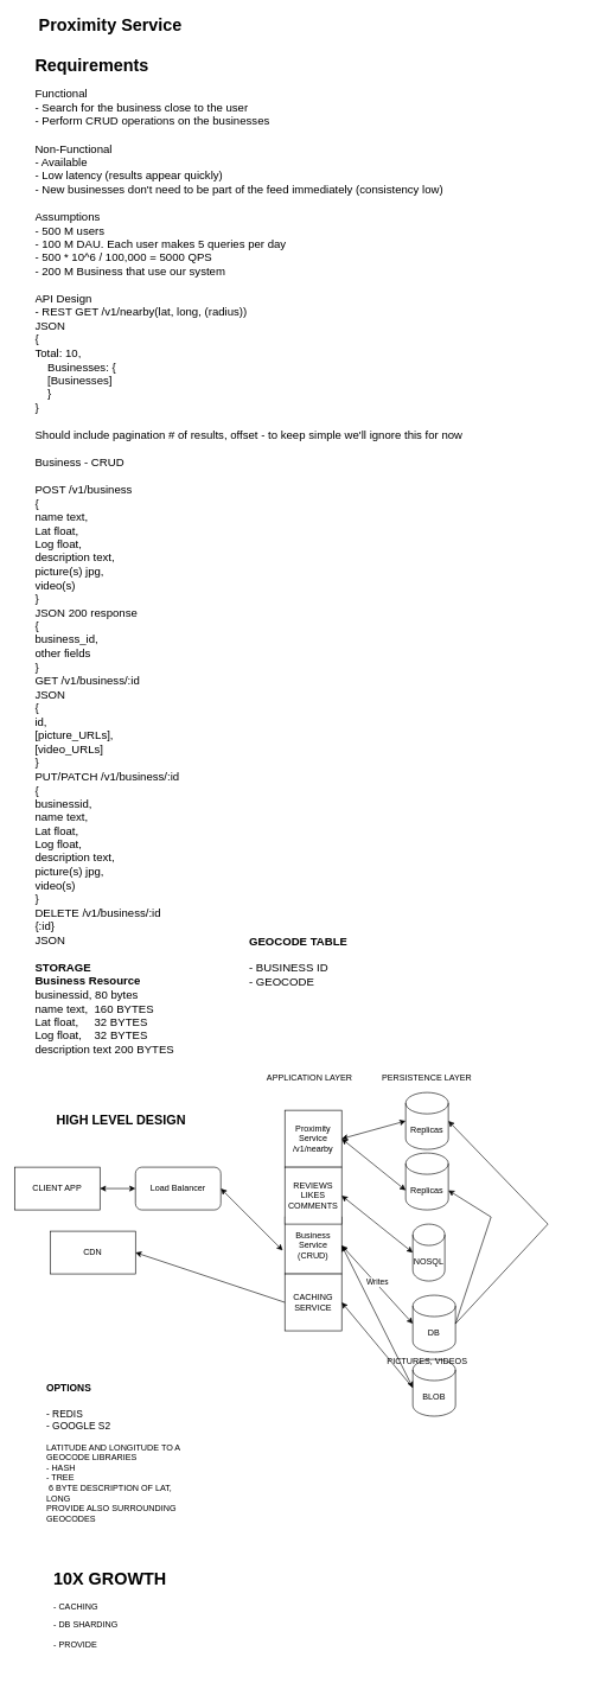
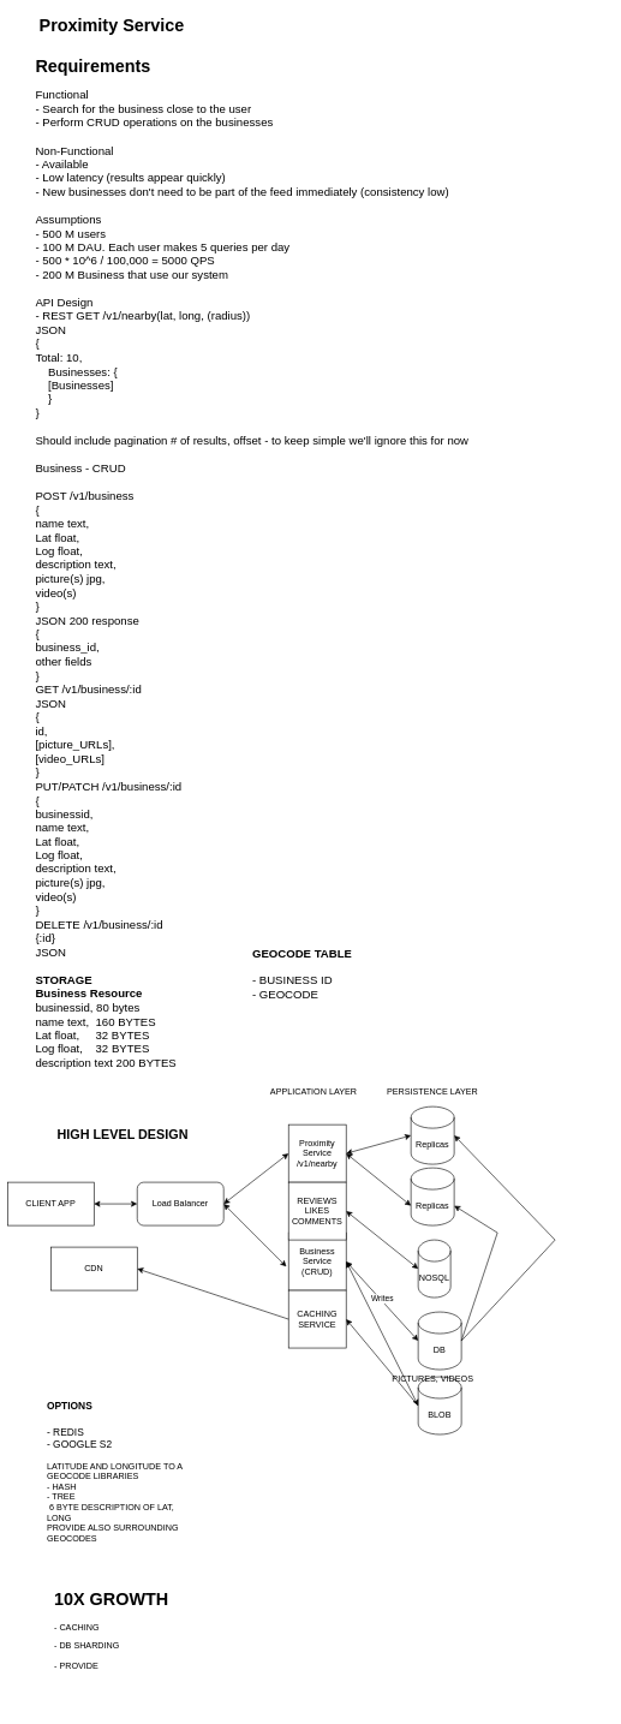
  <mxCell id="0" />
  <mxCell id="1" parent="0" />
  <mxCell id="2" value="Proximity Service" style="text;html=1;strokeColor=none;fillColor=none;align=center;verticalAlign=middle;whiteSpace=wrap;rounded=0;fontStyle=1;fontSize=24;" vertex="1" parent="1"><mxGeometry x="30" y="20" width="250" height="30" as="geometry" /></mxCell>
  <mxCell id="3" value="&lt;h1&gt;Requirements&lt;/h1&gt;&lt;div style=&quot;font-size: 16px;&quot;&gt;&lt;font style=&quot;font-size: 16px;&quot;&gt;Functional&lt;/font&gt;&lt;/div&gt;&lt;div style=&quot;font-size: 16px;&quot;&gt;&lt;font style=&quot;font-size: 16px;&quot;&gt;- Search for the business close to the user&lt;/font&gt;&lt;/div&gt;&lt;div style=&quot;font-size: 16px;&quot;&gt;&lt;font style=&quot;font-size: 16px;&quot;&gt;- Perform CRUD operations on the businesses&lt;/font&gt;&lt;/div&gt;&lt;div style=&quot;font-size: 16px;&quot;&gt;&lt;font style=&quot;font-size: 16px;&quot;&gt;&lt;br&gt;&lt;/font&gt;&lt;/div&gt;&lt;div style=&quot;font-size: 16px;&quot;&gt;&lt;font style=&quot;font-size: 16px;&quot;&gt;Non-Functional&lt;/font&gt;&lt;/div&gt;&lt;div style=&quot;font-size: 16px;&quot;&gt;&lt;font style=&quot;font-size: 16px;&quot;&gt;- Available&lt;/font&gt;&lt;/div&gt;&lt;div style=&quot;font-size: 16px;&quot;&gt;&lt;font style=&quot;font-size: 16px;&quot;&gt;- Low latency (results appear quickly)&lt;/font&gt;&lt;/div&gt;&lt;div style=&quot;font-size: 16px;&quot;&gt;&lt;font style=&quot;font-size: 16px;&quot;&gt;- New businesses don't need to be part of the feed immediately (consistency low)&lt;/font&gt;&lt;/div&gt;&lt;div style=&quot;font-size: 16px;&quot;&gt;&lt;font style=&quot;font-size: 16px;&quot;&gt;&lt;br&gt;&lt;/font&gt;&lt;/div&gt;&lt;div style=&quot;font-size: 16px;&quot;&gt;&lt;font style=&quot;font-size: 16px;&quot;&gt;Assumptions&lt;/font&gt;&lt;/div&gt;&lt;div style=&quot;font-size: 16px;&quot;&gt;&lt;font style=&quot;font-size: 16px;&quot;&gt;- 500 M users&lt;/font&gt;&lt;/div&gt;&lt;div style=&quot;font-size: 16px;&quot;&gt;&lt;font style=&quot;font-size: 16px;&quot;&gt;- 100 M DAU. Each user makes 5 queries per day&lt;/font&gt;&lt;/div&gt;&lt;div style=&quot;font-size: 16px;&quot;&gt;&lt;font style=&quot;font-size: 16px;&quot;&gt;- 500 * 10^6 / 100,000 = 5000 QPS&lt;/font&gt;&lt;/div&gt;&lt;div style=&quot;font-size: 16px;&quot;&gt;&lt;font style=&quot;font-size: 16px;&quot;&gt;- 200 M Business that use our system&lt;/font&gt;&lt;/div&gt;&lt;div style=&quot;font-size: 16px;&quot;&gt;&lt;font style=&quot;font-size: 16px;&quot;&gt;&lt;br&gt;&lt;/font&gt;&lt;/div&gt;&lt;div style=&quot;font-size: 16px;&quot;&gt;&lt;font style=&quot;font-size: 16px;&quot;&gt;API Design&lt;/font&gt;&lt;/div&gt;&lt;div style=&quot;font-size: 16px;&quot;&gt;&lt;font style=&quot;font-size: 16px;&quot;&gt;- REST GET /v1/nearby(lat, long, (radius))&amp;nbsp;&lt;/font&gt;&lt;/div&gt;&lt;div style=&quot;font-size: 16px;&quot;&gt;&lt;font style=&quot;font-size: 16px;&quot;&gt;JSON&lt;/font&gt;&lt;/div&gt;&lt;div style=&quot;font-size: 16px;&quot;&gt;&lt;font style=&quot;font-size: 16px;&quot;&gt;{&amp;nbsp;&lt;/font&gt;&lt;/div&gt;&lt;div style=&quot;font-size: 16px;&quot;&gt;&lt;font style=&quot;font-size: 16px;&quot;&gt;Total: 10,&lt;/font&gt;&lt;/div&gt;&lt;div style=&quot;font-size: 16px;&quot;&gt;&lt;font style=&quot;font-size: 16px;&quot;&gt;&lt;span style=&quot;&quot;&gt;&lt;span style=&quot;&quot;&gt;&amp;nbsp;&amp;nbsp;&amp;nbsp;&amp;nbsp;&lt;/span&gt;&lt;/span&gt;Businesses: {&lt;/font&gt;&lt;/div&gt;&lt;div style=&quot;font-size: 16px;&quot;&gt;&lt;font style=&quot;font-size: 16px;&quot;&gt;&lt;span style=&quot;&quot;&gt;&lt;span style=&quot;&quot;&gt;&amp;nbsp;&amp;nbsp;&amp;nbsp;&amp;nbsp;&lt;/span&gt;&lt;/span&gt;[Businesses]&lt;/font&gt;&lt;/div&gt;&lt;div style=&quot;font-size: 16px;&quot;&gt;&lt;font style=&quot;font-size: 16px;&quot;&gt;&lt;span style=&quot;&quot;&gt;&lt;span style=&quot;&quot;&gt;&amp;nbsp;&amp;nbsp;&amp;nbsp;&amp;nbsp;&lt;/span&gt;&lt;/span&gt;}&amp;nbsp;&lt;/font&gt;&lt;/div&gt;&lt;div style=&quot;font-size: 16px;&quot;&gt;&lt;font style=&quot;font-size: 16px;&quot;&gt;}&amp;nbsp;&lt;/font&gt;&lt;/div&gt;&lt;div style=&quot;font-size: 16px;&quot;&gt;&lt;font style=&quot;font-size: 16px;&quot;&gt;&lt;br&gt;&lt;/font&gt;&lt;/div&gt;&lt;div style=&quot;font-size: 16px;&quot;&gt;&lt;font style=&quot;font-size: 16px;&quot;&gt;Should include pagination # of results, offset - to keep simple we'll ignore this for now&lt;/font&gt;&lt;/div&gt;&lt;div style=&quot;font-size: 16px;&quot;&gt;&lt;font style=&quot;font-size: 16px;&quot;&gt;&lt;br&gt;&lt;/font&gt;&lt;/div&gt;&lt;div style=&quot;font-size: 16px;&quot;&gt;&lt;font style=&quot;font-size: 16px;&quot;&gt;Business - CRUD&lt;/font&gt;&lt;/div&gt;&lt;div style=&quot;font-size: 16px;&quot;&gt;&lt;font style=&quot;font-size: 16px;&quot;&gt;&lt;br&gt;&lt;/font&gt;&lt;/div&gt;&lt;div style=&quot;font-size: 16px;&quot;&gt;&lt;font style=&quot;font-size: 16px;&quot;&gt;POST /v1/business&lt;/font&gt;&lt;/div&gt;&lt;div style=&quot;font-size: 16px;&quot;&gt;&lt;font style=&quot;font-size: 16px;&quot;&gt;{&lt;/font&gt;&lt;/div&gt;&lt;div style=&quot;font-size: 16px;&quot;&gt;&lt;font style=&quot;font-size: 16px;&quot;&gt;name text,&lt;/font&gt;&lt;/div&gt;&lt;div style=&quot;font-size: 16px;&quot;&gt;&lt;font style=&quot;font-size: 16px;&quot;&gt;Lat float,&lt;/font&gt;&lt;/div&gt;&lt;div style=&quot;font-size: 16px;&quot;&gt;&lt;font style=&quot;font-size: 16px;&quot;&gt;Log float,&lt;/font&gt;&lt;/div&gt;&lt;div style=&quot;font-size: 16px;&quot;&gt;&lt;font style=&quot;font-size: 16px;&quot;&gt;description text,&lt;/font&gt;&lt;/div&gt;&lt;div style=&quot;font-size: 16px;&quot;&gt;&lt;font style=&quot;font-size: 16px;&quot;&gt;picture(s) jpg,&lt;/font&gt;&lt;/div&gt;&lt;div style=&quot;font-size: 16px;&quot;&gt;&lt;font style=&quot;font-size: 16px;&quot;&gt;video(s)&lt;/font&gt;&lt;/div&gt;&lt;div style=&quot;font-size: 16px;&quot;&gt;&lt;font style=&quot;font-size: 16px;&quot;&gt;}&lt;/font&gt;&lt;/div&gt;&lt;div style=&quot;font-size: 16px;&quot;&gt;JSON 200 response&lt;/div&gt;&lt;div style=&quot;font-size: 16px;&quot;&gt;{&lt;/div&gt;&lt;div style=&quot;font-size: 16px;&quot;&gt;business_id,&lt;/div&gt;&lt;div style=&quot;font-size: 16px;&quot;&gt;other fields&lt;/div&gt;&lt;div style=&quot;font-size: 16px;&quot;&gt;}&lt;/div&gt;&lt;div style=&quot;font-size: 16px;&quot;&gt;GET /v1/business/:id&lt;/div&gt;&lt;div style=&quot;font-size: 16px;&quot;&gt;JSON&lt;/div&gt;&lt;div style=&quot;font-size: 16px;&quot;&gt;{&lt;/div&gt;&lt;div style=&quot;font-size: 16px;&quot;&gt;id,&lt;/div&gt;&lt;div style=&quot;font-size: 16px;&quot;&gt;[picture_URLs],&lt;/div&gt;&lt;div style=&quot;font-size: 16px;&quot;&gt;[video_URLs]&lt;/div&gt;&lt;div style=&quot;font-size: 16px;&quot;&gt;}&lt;/div&gt;&lt;div style=&quot;font-size: 16px;&quot;&gt;PUT/PATCH /v1/business/:id&lt;/div&gt;&lt;div style=&quot;font-size: 16px;&quot;&gt;{&lt;/div&gt;&lt;div style=&quot;font-size: 16px;&quot;&gt;businessid,&lt;/div&gt;&lt;div style=&quot;font-size: 16px;&quot;&gt;&lt;div style=&quot;border-color: var(--border-color);&quot;&gt;&lt;font style=&quot;border-color: var(--border-color);&quot;&gt;name text,&lt;/font&gt;&lt;/div&gt;&lt;div style=&quot;border-color: var(--border-color);&quot;&gt;&lt;font style=&quot;border-color: var(--border-color);&quot;&gt;Lat float,&lt;/font&gt;&lt;/div&gt;&lt;div style=&quot;border-color: var(--border-color);&quot;&gt;&lt;font style=&quot;border-color: var(--border-color);&quot;&gt;Log float,&lt;/font&gt;&lt;/div&gt;&lt;div style=&quot;border-color: var(--border-color);&quot;&gt;&lt;font style=&quot;border-color: var(--border-color);&quot;&gt;description text,&lt;/font&gt;&lt;/div&gt;&lt;div style=&quot;border-color: var(--border-color);&quot;&gt;&lt;font style=&quot;border-color: var(--border-color);&quot;&gt;picture(s) jpg,&lt;/font&gt;&lt;/div&gt;&lt;div style=&quot;border-color: var(--border-color);&quot;&gt;&lt;font style=&quot;border-color: var(--border-color);&quot;&gt;video(s)&lt;/font&gt;&lt;/div&gt;&lt;/div&gt;&lt;div style=&quot;font-size: 16px;&quot;&gt;}&lt;/div&gt;&lt;div style=&quot;font-size: 16px;&quot;&gt;DELETE /v1/business/:id&amp;nbsp;&lt;/div&gt;&lt;div style=&quot;font-size: 16px;&quot;&gt;{:id}&lt;/div&gt;&lt;div style=&quot;font-size: 16px;&quot;&gt;JSON&lt;/div&gt;&lt;div style=&quot;font-size: 16px;&quot;&gt;&lt;br&gt;&lt;/div&gt;&lt;div style=&quot;font-size: 16px;&quot;&gt;&lt;b&gt;STORAGE&lt;/b&gt;&lt;/div&gt;&lt;div style=&quot;font-size: 16px;&quot;&gt;&lt;b&gt;Business Resource&lt;/b&gt;&lt;/div&gt;&lt;div style=&quot;font-size: 16px;&quot;&gt;&lt;div style=&quot;border-color: var(--border-color);&quot;&gt;businessid, 80 bytes&lt;/div&gt;&lt;div style=&quot;border-color: var(--border-color);&quot;&gt;&lt;div style=&quot;border-color: var(--border-color);&quot;&gt;&lt;font style=&quot;border-color: var(--border-color);&quot;&gt;name text, &amp;nbsp;160 BYTES&lt;/font&gt;&lt;/div&gt;&lt;div style=&quot;border-color: var(--border-color);&quot;&gt;&lt;font style=&quot;border-color: var(--border-color);&quot;&gt;Lat float, &amp;nbsp; &amp;nbsp; 32 BYTES&lt;/font&gt;&lt;/div&gt;&lt;div style=&quot;border-color: var(--border-color);&quot;&gt;&lt;font style=&quot;border-color: var(--border-color);&quot;&gt;Log float, &amp;nbsp; &amp;nbsp;32 BYTES&lt;/font&gt;&lt;/div&gt;&lt;div style=&quot;border-color: var(--border-color);&quot;&gt;&lt;font style=&quot;border-color: var(--border-color);&quot;&gt;description text 200 BYTES&lt;/font&gt;&lt;/div&gt;&lt;div style=&quot;border-color: var(--border-color);&quot;&gt;&lt;font style=&quot;border-color: var(--border-color);&quot;&gt;&lt;br&gt;&lt;/font&gt;&lt;/div&gt;&lt;div&gt;&lt;font style=&quot;border-color: var(--border-color);&quot;&gt;&lt;br&gt;&lt;/font&gt;&lt;/div&gt;&lt;/div&gt;&lt;/div&gt;&lt;div style=&quot;font-size: 16px;&quot;&gt;&lt;br&gt;&lt;/div&gt;&lt;div style=&quot;font-size: 16px;&quot;&gt;&lt;br&gt;&lt;/div&gt;&lt;div style=&quot;font-size: 16px;&quot;&gt;&lt;font style=&quot;font-size: 16px;&quot;&gt;&lt;br&gt;&lt;/font&gt;&lt;/div&gt;&lt;div style=&quot;font-size: 16px;&quot;&gt;&lt;font style=&quot;font-size: 16px;&quot;&gt;&lt;br&gt;&lt;/font&gt;&lt;/div&gt;&lt;div style=&quot;font-size: 16px;&quot;&gt;&lt;font style=&quot;font-size: 16px;&quot;&gt;&lt;br&gt;&lt;/font&gt;&lt;/div&gt;&lt;div&gt;&lt;br&gt;&lt;/div&gt;&lt;div&gt;&lt;br&gt;&lt;/div&gt;" style="text;html=1;strokeColor=none;fillColor=none;spacing=5;spacingTop=-20;whiteSpace=wrap;overflow=hidden;rounded=0;" vertex="1" parent="1"><mxGeometry x="44" y="71" width="796" height="1439" as="geometry" /></mxCell>
  <mxCell id="4" value="HIGH LEVEL DESIGN" style="text;html=1;strokeColor=none;fillColor=none;align=center;verticalAlign=middle;whiteSpace=wrap;rounded=0;fontStyle=1;fontSize=18;" vertex="1" parent="1"><mxGeometry x="60" y="1560" width="220" height="30" as="geometry" /></mxCell>
- <mxCell id="5" value="CLIENT APP" style="rounded=0;whiteSpace=wrap;html=1;" vertex="1" parent="1"><mxGeometry x="20" y="1640" width="120" height="60" as="geometry" /></mxCell>
+ <mxCell id="5" value="CLIENT APP" style="rounded=0;whiteSpace=wrap;html=1;" vertex="1" parent="1"><mxGeometry x="10" y="1640" width="120" height="60" as="geometry" /></mxCell>
  <mxCell id="6" value="Load Balancer" style="whiteSpace=wrap;html=1;rounded=1;" vertex="1" parent="1"><mxGeometry x="190" y="1640" width="120" height="60" as="geometry" /></mxCell>
  <mxCell id="7" value="Proximity Service&lt;br&gt;/v1/nearby" style="whiteSpace=wrap;html=1;aspect=fixed;" vertex="1" parent="1"><mxGeometry x="400" y="1560" width="80" height="80" as="geometry" /></mxCell>
  <mxCell id="8" value="Business Service (CRUD)" style="whiteSpace=wrap;html=1;aspect=fixed;" vertex="1" parent="1"><mxGeometry x="400" y="1710" width="80" height="80" as="geometry" /></mxCell>
  <mxCell id="9" value="APPLICATION LAYER" style="text;html=1;strokeColor=none;fillColor=none;align=center;verticalAlign=middle;whiteSpace=wrap;rounded=0;" vertex="1" parent="1"><mxGeometry x="370" y="1500" width="130" height="30" as="geometry" /></mxCell>
  <mxCell id="10" value="DB" style="shape=cylinder3;whiteSpace=wrap;html=1;boundedLbl=1;backgroundOutline=1;size=15;" vertex="1" parent="1"><mxGeometry x="580" y="1820" width="60" height="80" as="geometry" /></mxCell>
  <mxCell id="11" value="PERSISTENCE LAYER" style="text;html=1;strokeColor=none;fillColor=none;align=center;verticalAlign=middle;whiteSpace=wrap;rounded=0;" vertex="1" parent="1"><mxGeometry x="535" y="1500" width="130" height="30" as="geometry" /></mxCell>
  <mxCell id="12" value="" style="endArrow=classic;startArrow=classic;html=1;rounded=0;exitX=1;exitY=0.5;exitDx=0;exitDy=0;entryX=0;entryY=0.5;entryDx=0;entryDy=0;" edge="1" parent="1" source="5" target="6"><mxGeometry width="50" height="50" relative="1" as="geometry"><mxPoint x="450" y="1630" as="sourcePoint" /><mxPoint x="500" y="1580" as="targetPoint" /></mxGeometry></mxCell>
+ <mxCell id="13" value="" style="endArrow=classic;startArrow=classic;html=1;rounded=0;exitX=1;exitY=0.5;exitDx=0;exitDy=0;entryX=0;entryY=0.5;entryDx=0;entryDy=0;" edge="1" parent="1" source="6" target="7"><mxGeometry width="50" height="50" relative="1" as="geometry"><mxPoint x="150" y="1680" as="sourcePoint" /><mxPoint x="200" y="1680" as="targetPoint" /></mxGeometry></mxCell>
  <mxCell id="14" value="" style="endArrow=classic;startArrow=classic;html=1;rounded=0;exitX=1;exitY=0.5;exitDx=0;exitDy=0;entryX=-0.037;entryY=0.588;entryDx=0;entryDy=0;entryPerimeter=0;" edge="1" parent="1" source="6" target="8"><mxGeometry width="50" height="50" relative="1" as="geometry"><mxPoint x="450" y="1630" as="sourcePoint" /><mxPoint x="500" y="1580" as="targetPoint" /></mxGeometry></mxCell>
  <mxCell id="15" value="" style="endArrow=classic;startArrow=classic;html=1;rounded=0;exitX=1;exitY=0.5;exitDx=0;exitDy=0;entryX=0;entryY=0.5;entryDx=0;entryDy=0;entryPerimeter=0;" edge="1" parent="1" source="8" target="10"><mxGeometry width="50" height="50" relative="1" as="geometry"><mxPoint x="450" y="1630" as="sourcePoint" /><mxPoint x="500" y="1580" as="targetPoint" /></mxGeometry></mxCell>
  <mxCell id="16" value="Writes" style="edgeLabel;html=1;align=center;verticalAlign=middle;resizable=0;points=[];" vertex="1" connectable="0" parent="15"><mxGeometry x="-0.044" y="2" relative="1" as="geometry"><mxPoint as="offset" /></mxGeometry></mxCell>
  <mxCell id="17" value="Replicas" style="shape=cylinder3;whiteSpace=wrap;html=1;boundedLbl=1;backgroundOutline=1;size=15;" vertex="1" parent="1"><mxGeometry x="570" y="1535" width="60" height="80" as="geometry" /></mxCell>
  <mxCell id="18" value="Replicas" style="shape=cylinder3;whiteSpace=wrap;html=1;boundedLbl=1;backgroundOutline=1;size=15;" vertex="1" parent="1"><mxGeometry x="570" y="1620" width="60" height="80" as="geometry" /></mxCell>
  <mxCell id="19" value="" style="endArrow=classic;startArrow=classic;html=1;rounded=0;entryX=0;entryY=0.5;entryDx=0;entryDy=0;entryPerimeter=0;" edge="1" parent="1" target="17"><mxGeometry width="50" height="50" relative="1" as="geometry"><mxPoint x="480" y="1600" as="sourcePoint" /><mxPoint x="520" y="1600" as="targetPoint" /></mxGeometry></mxCell>
  <mxCell id="20" value="" style="endArrow=classic;startArrow=classic;html=1;rounded=0;exitX=1;exitY=0.5;exitDx=0;exitDy=0;entryX=0;entryY=0;entryDx=0;entryDy=52.5;entryPerimeter=0;" edge="1" parent="1" source="7" target="18"><mxGeometry width="50" height="50" relative="1" as="geometry"><mxPoint x="450" y="1630" as="sourcePoint" /><mxPoint x="500" y="1580" as="targetPoint" /></mxGeometry></mxCell>
  <mxCell id="21" value="BLOB" style="shape=cylinder3;whiteSpace=wrap;html=1;boundedLbl=1;backgroundOutline=1;size=15;" vertex="1" parent="1"><mxGeometry x="580" y="1910" width="60" height="80" as="geometry" /></mxCell>
  <mxCell id="22" value="" style="endArrow=classic;startArrow=classic;html=1;rounded=0;exitX=1;exitY=0.5;exitDx=0;exitDy=0;entryX=0;entryY=0.5;entryDx=0;entryDy=0;entryPerimeter=0;" edge="1" parent="1" source="8" target="21"><mxGeometry width="50" height="50" relative="1" as="geometry"><mxPoint x="440" y="1730" as="sourcePoint" /><mxPoint x="490" y="1680" as="targetPoint" /></mxGeometry></mxCell>
  <mxCell id="23" value="PICTURES, VIDEOS" style="text;html=1;align=center;verticalAlign=middle;resizable=0;points=[];autosize=1;strokeColor=none;fillColor=none;" vertex="1" parent="1"><mxGeometry x="530" y="1898" width="140" height="30" as="geometry" /></mxCell>
  <mxCell id="24" value="" style="endArrow=classic;html=1;rounded=0;exitX=1;exitY=0.5;exitDx=0;exitDy=0;exitPerimeter=0;entryX=1;entryY=0;entryDx=0;entryDy=52.5;entryPerimeter=0;" edge="1" parent="1" source="10" target="18"><mxGeometry width="50" height="50" relative="1" as="geometry"><mxPoint x="440" y="1640" as="sourcePoint" /><mxPoint x="490" y="1590" as="targetPoint" /><Array as="points"><mxPoint x="690" y="1710" /></Array></mxGeometry></mxCell>
  <mxCell id="25" value="" style="endArrow=classic;html=1;rounded=0;exitX=1;exitY=0.5;exitDx=0;exitDy=0;exitPerimeter=0;entryX=1;entryY=0.5;entryDx=0;entryDy=0;entryPerimeter=0;" edge="1" parent="1" source="10" target="17"><mxGeometry width="50" height="50" relative="1" as="geometry"><mxPoint x="440" y="1640" as="sourcePoint" /><mxPoint x="490" y="1590" as="targetPoint" /><Array as="points"><mxPoint x="770" y="1720" /></Array></mxGeometry></mxCell>
  <mxCell id="26" value="&lt;h1&gt;&lt;font style=&quot;font-size: 16px;&quot;&gt;GEOCODE TABLE&lt;/font&gt;&lt;/h1&gt;&lt;div&gt;&lt;font style=&quot;font-size: 16px;&quot;&gt;- BUSINESS ID&lt;/font&gt;&lt;/div&gt;&lt;div&gt;&lt;font style=&quot;font-size: 16px;&quot;&gt;- GEOCODE&lt;/font&gt;&lt;/div&gt;" style="text;html=1;strokeColor=none;fillColor=none;spacing=5;spacingTop=-20;whiteSpace=wrap;overflow=hidden;rounded=0;" vertex="1" parent="1"><mxGeometry x="345" y="1300" width="190" height="120" as="geometry" /></mxCell>
  <mxCell id="27" value="&lt;h1&gt;&lt;font style=&quot;font-size: 14px;&quot;&gt;OPTIONS&lt;/font&gt;&lt;/h1&gt;&lt;div&gt;&lt;font style=&quot;font-size: 14px;&quot;&gt;- REDIS&lt;/font&gt;&lt;/div&gt;&lt;div&gt;&lt;span style=&quot;font-size: 14px;&quot;&gt;- GOOGLE S2&lt;/span&gt;&lt;/div&gt;&lt;div&gt;&lt;br&gt;&lt;/div&gt;&lt;div&gt;LATITUDE AND LONGITUDE TO A GEOCODE LIBRARIES&lt;/div&gt;&lt;div&gt;- HASH&lt;/div&gt;&lt;div&gt;- TREE&lt;/div&gt;&lt;div&gt;&amp;nbsp;6 BYTE DESCRIPTION OF LAT, LONG&lt;/div&gt;&lt;div&gt;PROVIDE ALSO SURROUNDING GEOCODES&amp;nbsp;&lt;/div&gt;&lt;div&gt;&lt;br&gt;&lt;/div&gt;&lt;div&gt;&lt;br&gt;&lt;/div&gt;" style="text;html=1;strokeColor=none;fillColor=none;spacing=5;spacingTop=-20;whiteSpace=wrap;overflow=hidden;rounded=0;" vertex="1" parent="1"><mxGeometry x="60" y="1928" width="200" height="222" as="geometry" /></mxCell>
  <mxCell id="28" value="REVIEWS LIKES &lt;br&gt;COMMENTS" style="whiteSpace=wrap;html=1;aspect=fixed;" vertex="1" parent="1"><mxGeometry x="400" y="1640" width="80" height="80" as="geometry" /></mxCell>
  <mxCell id="29" value="NOSQL" style="shape=cylinder3;whiteSpace=wrap;html=1;boundedLbl=1;backgroundOutline=1;size=15;" vertex="1" parent="1"><mxGeometry x="580" y="1720" width="45" height="80" as="geometry" /></mxCell>
  <mxCell id="30" value="" style="endArrow=classic;startArrow=classic;html=1;rounded=0;exitX=1;exitY=0.5;exitDx=0;exitDy=0;entryX=0;entryY=0.5;entryDx=0;entryDy=0;entryPerimeter=0;" edge="1" parent="1" source="28" target="29"><mxGeometry width="50" height="50" relative="1" as="geometry"><mxPoint x="410" y="1800" as="sourcePoint" /><mxPoint x="460" y="1750" as="targetPoint" /></mxGeometry></mxCell>
  <mxCell id="31" value="&lt;h1&gt;10X GROWTH&lt;/h1&gt;&lt;p&gt;- CACHING&lt;/p&gt;&lt;p&gt;- DB SHARDING&lt;/p&gt;&lt;p&gt;- PROVIDE&lt;/p&gt;" style="text;html=1;strokeColor=none;fillColor=none;spacing=5;spacingTop=-20;whiteSpace=wrap;overflow=hidden;rounded=0;" vertex="1" parent="1"><mxGeometry x="70" y="2200" width="190" height="170" as="geometry" /></mxCell>
  <mxCell id="32" value="CDN" style="rounded=0;whiteSpace=wrap;html=1;" vertex="1" parent="1"><mxGeometry x="70" y="1730" width="120" height="60" as="geometry" /></mxCell>
  <mxCell id="33" value="CACHING SERVICE" style="whiteSpace=wrap;html=1;aspect=fixed;" vertex="1" parent="1"><mxGeometry x="400" y="1790" width="80" height="80" as="geometry" /></mxCell>
  <mxCell id="34" value="" style="endArrow=classic;html=1;rounded=0;entryX=1;entryY=0.5;entryDx=0;entryDy=0;" edge="1" parent="1" target="33"><mxGeometry width="50" height="50" relative="1" as="geometry"><mxPoint x="580" y="1950" as="sourcePoint" /><mxPoint x="460" y="1780" as="targetPoint" /></mxGeometry></mxCell>
  <mxCell id="35" value="" style="endArrow=classic;html=1;rounded=0;exitX=0;exitY=0.5;exitDx=0;exitDy=0;entryX=1;entryY=0.5;entryDx=0;entryDy=0;" edge="1" parent="1" source="33" target="32"><mxGeometry width="50" height="50" relative="1" as="geometry"><mxPoint x="410" y="1830" as="sourcePoint" /><mxPoint x="460" y="1780" as="targetPoint" /></mxGeometry></mxCell>
